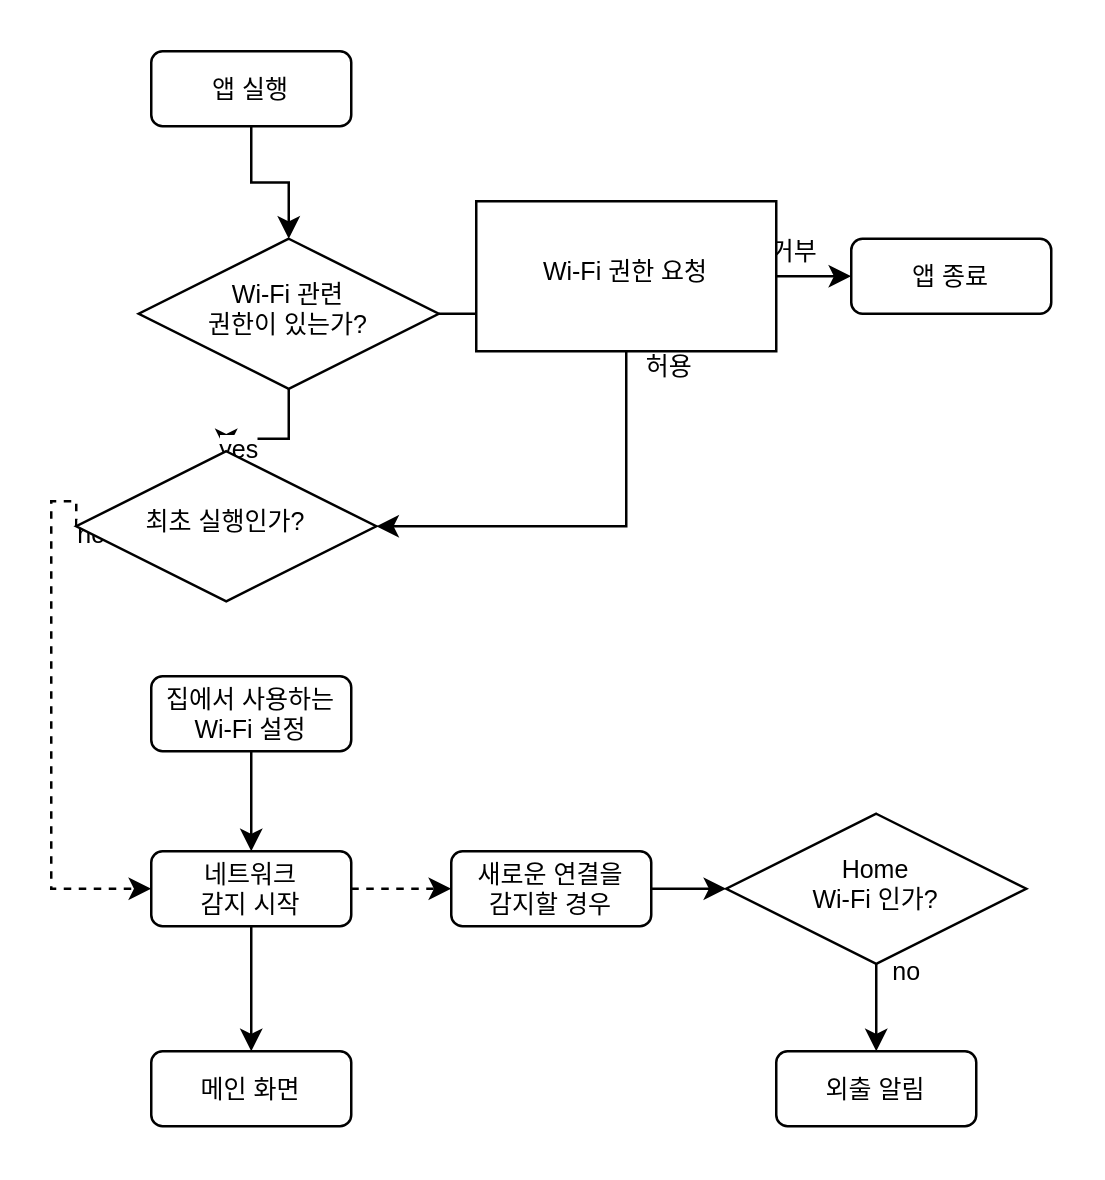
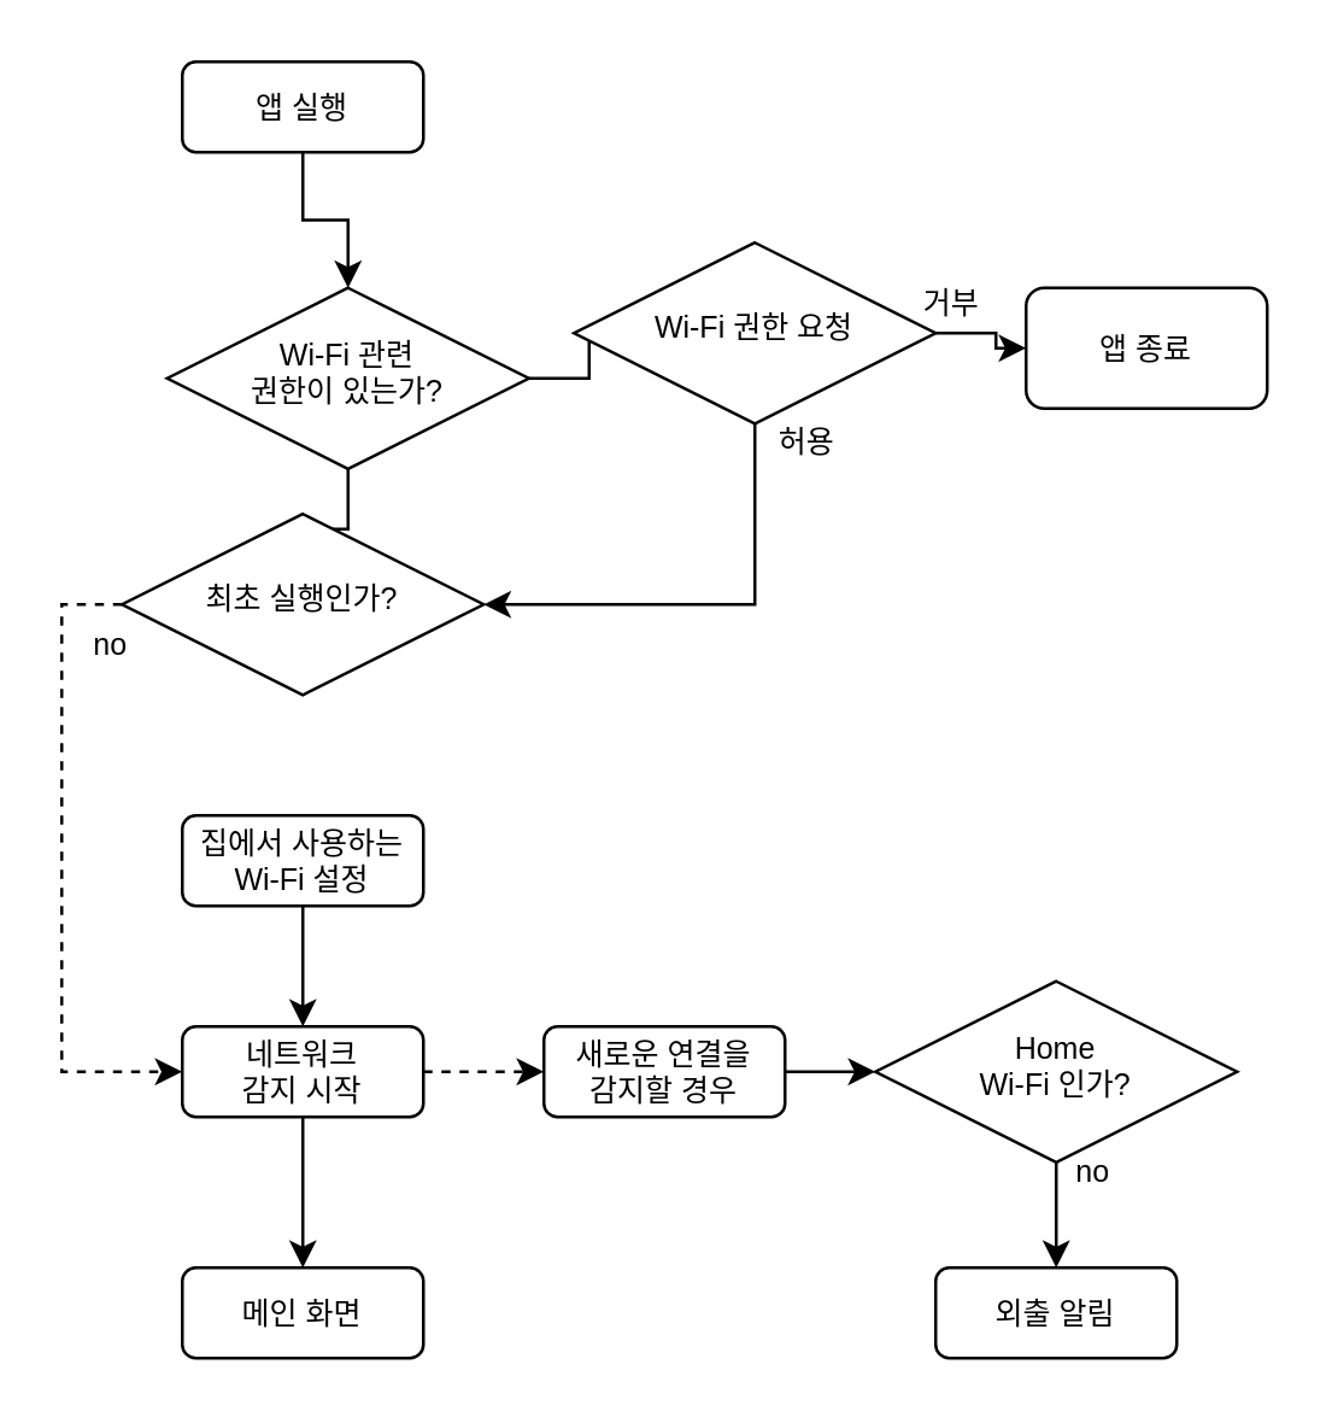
  <mxCell id="0" />
  <mxCell id="1" parent="0" />
  <mxCell id="2" style="edgeStyle=orthogonalEdgeStyle;rounded=0;orthogonalLoop=1;jettySize=auto;html=1;fontSize=10;" edge="1" parent="1" source="3" target="6"><mxGeometry relative="1" as="geometry" /></mxCell>
  <mxCell id="3" value="앱 실행" style="rounded=1;whiteSpace=wrap;html=1;fontSize=10;glass=0;strokeWidth=1;shadow=0;" parent="1" vertex="1"><mxGeometry x="60" y="20" width="80" height="30" as="geometry" /></mxCell>
  <mxCell id="4" value="no" style="edgeStyle=orthogonalEdgeStyle;rounded=0;orthogonalLoop=1;jettySize=auto;html=1;entryX=0;entryY=0.5;entryDx=0;entryDy=0;fontSize=10;" edge="1" parent="1" source="6" target="9"><mxGeometry x="0.316" y="21" relative="1" as="geometry"><mxPoint x="-19" y="11" as="offset" /></mxGeometry></mxCell>
  <mxCell id="5" value="yes" style="edgeStyle=orthogonalEdgeStyle;rounded=0;orthogonalLoop=1;jettySize=auto;html=1;entryX=0.5;entryY=0;entryDx=0;entryDy=0;fontSize=10;" edge="1" parent="1" source="6" target="12"><mxGeometry x="0.357" y="19" relative="1" as="geometry"><mxPoint x="-6" y="-15" as="offset" /></mxGeometry></mxCell>
  <mxCell id="6" value="Wi-Fi 관련&lt;br style=&quot;font-size: 10px;&quot;&gt;권한이 있는가?" style="rhombus;whiteSpace=wrap;html=1;shadow=0;fontFamily=Helvetica;fontSize=10;align=center;strokeWidth=1;spacing=6;spacingTop=-4;" parent="1" vertex="1"><mxGeometry x="55" y="95" width="120" height="60" as="geometry" /></mxCell>
  <mxCell id="7" value="허용" style="edgeStyle=orthogonalEdgeStyle;rounded=0;orthogonalLoop=1;jettySize=auto;html=1;entryX=1;entryY=0.5;entryDx=0;entryDy=0;exitX=0.5;exitY=1;exitDx=0;exitDy=0;fontSize=10;" edge="1" parent="1" source="9" target="12"><mxGeometry x="-0.924" y="17" relative="1" as="geometry"><mxPoint as="offset" /></mxGeometry></mxCell>
  <mxCell id="8" value="거부" style="edgeStyle=orthogonalEdgeStyle;rounded=0;orthogonalLoop=1;jettySize=auto;html=1;entryX=0;entryY=0.5;entryDx=0;entryDy=0;fontSize=10;" edge="1" parent="1" source="9" target="10"><mxGeometry x="-0.723" y="10" relative="1" as="geometry"><mxPoint as="offset" /></mxGeometry></mxCell>
- <mxCell id="9" value="Wi-Fi 권한 요청" style="whiteSpace=wrap;html=1;shadow=0;fontFamily=Helvetica;fontSize=10;align=center;strokeWidth=1;spacing=6;spacingTop=-4;rounded=0;" vertex="1" parent="1"><mxGeometry x="190" y="80" width="120" height="60" as="geometry" /></mxCell>
- <mxCell id="10" value="앱 종료" style="rounded=1;whiteSpace=wrap;html=1;fontSize=10;glass=0;strokeWidth=1;shadow=0;" vertex="1" parent="1"><mxGeometry x="340" y="95" width="80" height="30" as="geometry" /></mxCell>
+ <mxCell id="9" value="Wi-Fi 권한 요청" style="rhombus;whiteSpace=wrap;html=1;shadow=0;fontFamily=Helvetica;fontSize=10;align=center;strokeWidth=1;spacing=6;spacingTop=-4;" vertex="1" parent="1"><mxGeometry x="190" y="80" width="120" height="60" as="geometry" /></mxCell>
+ <mxCell id="10" value="앱 종료" style="rounded=1;whiteSpace=wrap;html=1;fontSize=10;glass=0;strokeWidth=1;shadow=0;" vertex="1" parent="1"><mxGeometry x="340" y="95" width="80" height="40" as="geometry" /></mxCell>
  <mxCell id="11" value="no" style="edgeStyle=orthogonalEdgeStyle;rounded=0;orthogonalLoop=1;jettySize=auto;html=1;entryX=0;entryY=0.5;entryDx=0;entryDy=0;fontSize=10;exitX=0;exitY=0.5;exitDx=0;exitDy=0;dashed=1;" edge="1" parent="1" source="12" target="17"><mxGeometry x="-0.695" y="16" relative="1" as="geometry"><Array as="points"><mxPoint x="20" y="200" /><mxPoint x="20" y="355" /></Array><mxPoint as="offset" /></mxGeometry></mxCell>
- <mxCell id="12" value="최초 실행인가?" style="rhombus;whiteSpace=wrap;html=1;shadow=0;fontFamily=Helvetica;fontSize=10;align=center;strokeWidth=1;spacing=6;spacingTop=-4;" vertex="1" parent="1"><mxGeometry x="30" y="180" width="120" height="60" as="geometry" /></mxCell>
+ <mxCell id="12" value="최초 실행인가?" style="rhombus;whiteSpace=wrap;html=1;shadow=0;fontFamily=Helvetica;fontSize=10;align=center;strokeWidth=1;spacing=6;spacingTop=-4;" vertex="1" parent="1"><mxGeometry x="40" y="170" width="120" height="60" as="geometry" /></mxCell>
  <mxCell id="13" style="edgeStyle=orthogonalEdgeStyle;rounded=0;orthogonalLoop=1;jettySize=auto;html=1;entryX=0.5;entryY=0;entryDx=0;entryDy=0;fontSize=10;" edge="1" parent="1" source="14" target="17"><mxGeometry relative="1" as="geometry" /></mxCell>
  <mxCell id="14" value="&lt;span style=&quot;font-size: 10px&quot;&gt;집에서 사용하는 Wi-Fi 설정&lt;/span&gt;" style="rounded=1;whiteSpace=wrap;html=1;fontSize=10;glass=0;strokeWidth=1;shadow=0;" vertex="1" parent="1"><mxGeometry x="60" y="270" width="80" height="30" as="geometry" /></mxCell>
  <mxCell id="15" style="edgeStyle=orthogonalEdgeStyle;rounded=0;orthogonalLoop=1;jettySize=auto;html=1;entryX=0.5;entryY=0;entryDx=0;entryDy=0;fontSize=10;" edge="1" parent="1" source="17" target="18"><mxGeometry relative="1" as="geometry" /></mxCell>
  <mxCell id="16" style="edgeStyle=orthogonalEdgeStyle;rounded=0;orthogonalLoop=1;jettySize=auto;html=1;fontSize=10;entryX=0;entryY=0.5;entryDx=0;entryDy=0;dashed=1;" edge="1" parent="1" source="17" target="20"><mxGeometry relative="1" as="geometry"><Array as="points"><mxPoint x="180" y="355" /><mxPoint x="180" y="355" /></Array></mxGeometry></mxCell>
  <mxCell id="17" value="네트워크&lt;br&gt;감지 시작" style="rounded=1;whiteSpace=wrap;html=1;fontSize=10;glass=0;strokeWidth=1;shadow=0;" vertex="1" parent="1"><mxGeometry x="60" y="340" width="80" height="30" as="geometry" /></mxCell>
  <mxCell id="18" value="&lt;span style=&quot;font-size: 10px&quot;&gt;메인 화면&lt;/span&gt;" style="rounded=1;whiteSpace=wrap;html=1;fontSize=10;glass=0;strokeWidth=1;shadow=0;" vertex="1" parent="1"><mxGeometry x="60" y="420" width="80" height="30" as="geometry" /></mxCell>
  <mxCell id="19" style="edgeStyle=orthogonalEdgeStyle;rounded=0;orthogonalLoop=1;jettySize=auto;html=1;entryX=0;entryY=0.5;entryDx=0;entryDy=0;fontSize=10;" edge="1" parent="1" source="20" target="22"><mxGeometry relative="1" as="geometry" /></mxCell>
  <mxCell id="20" value="새로운 연결을&lt;br&gt;감지할 경우" style="rounded=1;whiteSpace=wrap;html=1;fontSize=10;glass=0;strokeWidth=1;shadow=0;" vertex="1" parent="1"><mxGeometry x="180" y="340" width="80" height="30" as="geometry" /></mxCell>
  <mxCell id="21" value="no" style="edgeStyle=orthogonalEdgeStyle;rounded=0;orthogonalLoop=1;jettySize=auto;html=1;entryX=0.5;entryY=0;entryDx=0;entryDy=0;fontSize=10;" edge="1" parent="1" source="22" target="23"><mxGeometry x="0.141" y="18" relative="1" as="geometry"><mxPoint x="-6" y="-13" as="offset" /></mxGeometry></mxCell>
  <mxCell id="22" value="Home&lt;br&gt;Wi-Fi 인가?" style="rhombus;whiteSpace=wrap;html=1;shadow=0;fontFamily=Helvetica;fontSize=10;align=center;strokeWidth=1;spacing=6;spacingTop=-4;" vertex="1" parent="1"><mxGeometry x="290" y="325" width="120" height="60" as="geometry" /></mxCell>
  <mxCell id="23" value="외출 알림" style="rounded=1;whiteSpace=wrap;html=1;fontSize=10;glass=0;strokeWidth=1;shadow=0;" vertex="1" parent="1"><mxGeometry x="310" y="420" width="80" height="30" as="geometry" /></mxCell>
